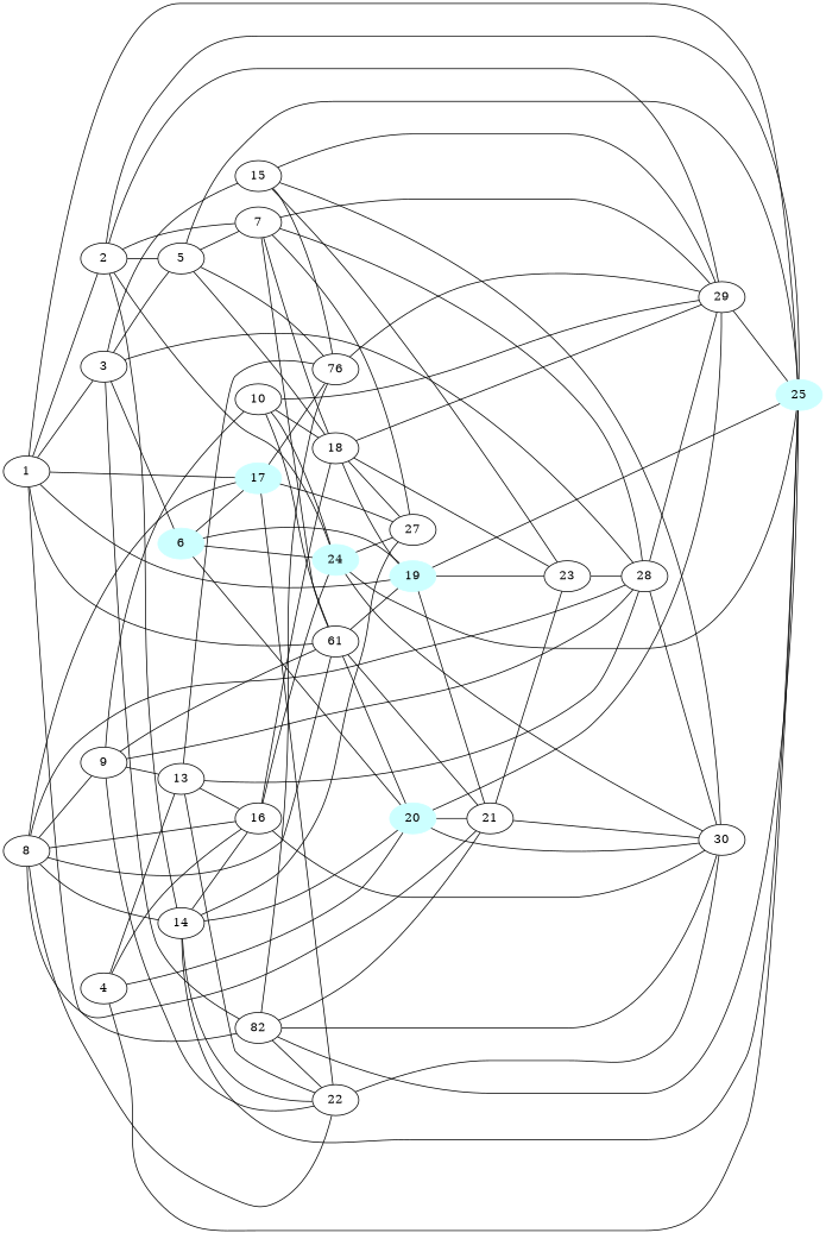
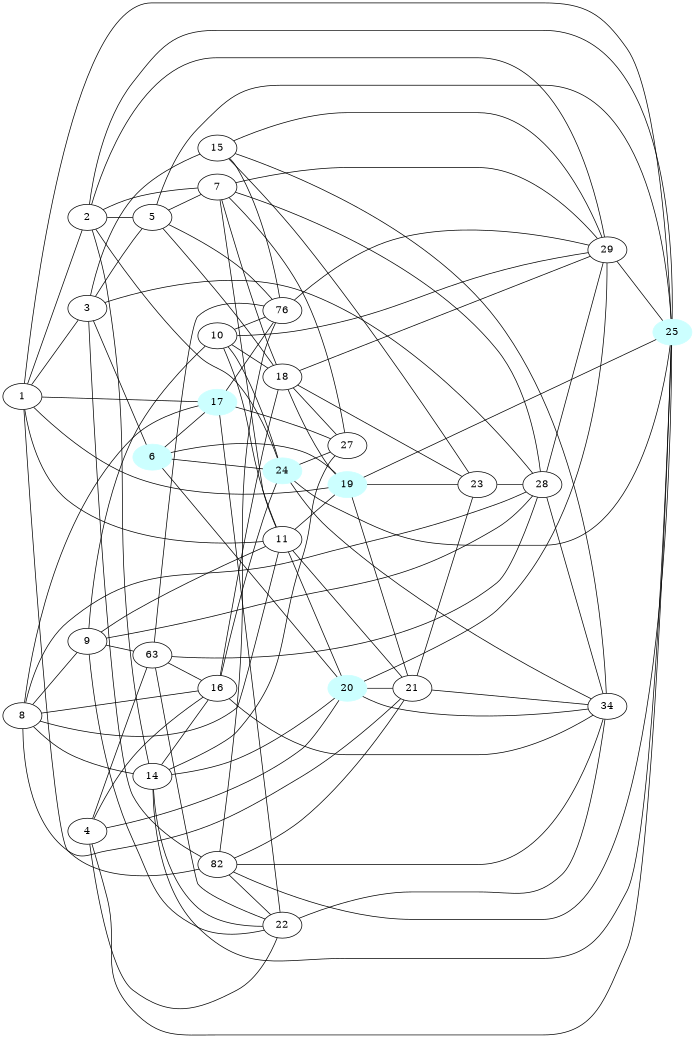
  graph {
    rankdir=LR
    6 [color="#CCFFFF" style=filled]
    17 [color="#CCFFFF" style=filled]
    19 [color="#CCFFFF" style=filled]
    20 [color="#CCFFFF" style=filled]
    24 [color="#CCFFFF" style=filled]
    22
    n7 [label=76]
    27
    25 [color="#CCFFFF" style=filled]
    21
    23
    29
-   30
+   30 [label=34]
    28
    1
    2
    3
-   11 [label=61]
+   11
    n19 [label=82]
    5
    7
    14
    15
    18
    16
    4
-   13
+   13 [label=63]
    8
    9
    10
    6 -- 17
    6 -- 19
    6 -- 20
    6 -- 24
    17 -- 22
    17 -- n7
    17 -- 27
    19 -- 25
    19 -- 21
    19 -- 23
    20 -- 21
    20 -- 29
    20 -- 30
    24 -- 27
    24 -- 25
    24 -- 30
    22 -- 30
    n7 -- 29
    21 -- 23
    21 -- 30
    23 -- 28
    29 -- 25
    28 -- 29
    28 -- 30
    1 -- 17
    1 -- 19
    1 -- 25
    1 -- 2
    1 -- 3
    1 -- 11
    1 -- n19
    2 -- 24
    2 -- 25
    2 -- 29
    2 -- 5
    2 -- 7
    2 -- 14
    3 -- 6
    3 -- 28
    3 -- n19
    3 -- 5
    3 -- 15
    11 -- 19
    11 -- 20
    11 -- 21
    n19 -- 22
    n19 -- n7
    n19 -- 25
    n19 -- 21
    n19 -- 30
    5 -- n7
    5 -- 25
    5 -- 7
    5 -- 18
    7 -- 27
    7 -- 29
    7 -- 28
    7 -- 11
    7 -- 18
    14 -- 20
    14 -- 22
    14 -- 27
    14 -- 25
    14 -- 16
    15 -- n7
    15 -- 23
    15 -- 29
    15 -- 30
    18 -- 19
    18 -- 27
    18 -- 23
    18 -- 29
    16 -- 24
    16 -- 30
    16 -- 18
    4 -- 20
-   8 -- 22
+   4 -- 22
    4 -- 25
    4 -- 16
    4 -- 13
    13 -- 22
    13 -- n7
    13 -- 28
    13 -- 16
    8 -- 17
    8 -- 21
    8 -- 28
    8 -- 11
    8 -- 14
    8 -- 16
    8 -- 9
    9 -- 22
    9 -- 28
    9 -- 11
    9 -- 13
    9 -- 10
    10 -- 24
+   10 -- n7
    10 -- 29
    10 -- 11
    10 -- 18
  }
